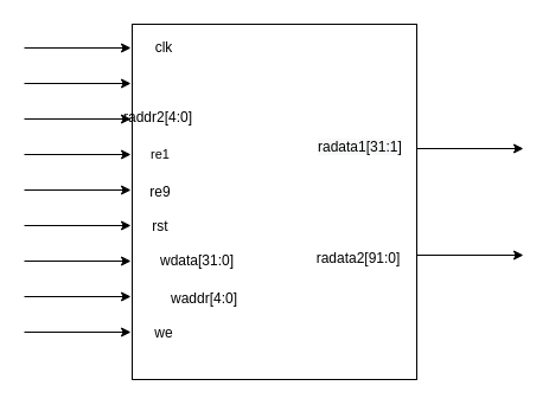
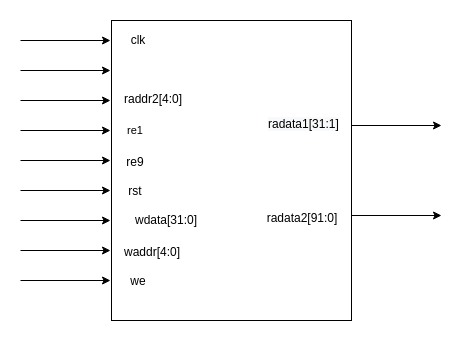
  <mxCell id="0" />
  <mxCell id="1" parent="0" />
  <mxCell id="2" value="" style="rounded=0;whiteSpace=wrap;html=1;" vertex="1" parent="1"><mxGeometry x="111" y="20" width="240" height="300" as="geometry" /></mxCell>
  <mxCell id="3" value="" style="endArrow=classic;html=1;" edge="1" parent="1"><mxGeometry width="50" height="50" relative="1" as="geometry"><mxPoint x="351" y="125" as="sourcePoint" /><mxPoint x="441" y="125" as="targetPoint" /></mxGeometry></mxCell>
  <mxCell id="4" value="" style="endArrow=classic;html=1;" edge="1" parent="1"><mxGeometry width="50" height="50" relative="1" as="geometry"><mxPoint x="351" y="215" as="sourcePoint" /><mxPoint x="441" y="215" as="targetPoint" /></mxGeometry></mxCell>
  <mxCell id="5" value="" style="endArrow=classic;html=1;" edge="1" parent="1"><mxGeometry width="50" height="50" relative="1" as="geometry"><mxPoint x="20" y="130" as="sourcePoint" /><mxPoint x="110" y="130" as="targetPoint" /></mxGeometry></mxCell>
  <mxCell id="6" value="" style="endArrow=classic;html=1;" edge="1" parent="1"><mxGeometry width="50" height="50" relative="1" as="geometry"><mxPoint x="20" y="160" as="sourcePoint" /><mxPoint x="110" y="160" as="targetPoint" /></mxGeometry></mxCell>
  <mxCell id="7" value="" style="endArrow=classic;html=1;" edge="1" parent="1"><mxGeometry width="50" height="50" relative="1" as="geometry"><mxPoint x="20" y="190" as="sourcePoint" /><mxPoint x="110" y="190" as="targetPoint" /></mxGeometry></mxCell>
  <mxCell id="8" value="" style="endArrow=classic;html=1;" edge="1" parent="1"><mxGeometry width="50" height="50" relative="1" as="geometry"><mxPoint x="20" y="220" as="sourcePoint" /><mxPoint x="110" y="220" as="targetPoint" /></mxGeometry></mxCell>
  <mxCell id="9" value="" style="endArrow=classic;html=1;" edge="1" parent="1"><mxGeometry width="50" height="50" relative="1" as="geometry"><mxPoint x="20" y="250" as="sourcePoint" /><mxPoint x="110" y="250" as="targetPoint" /></mxGeometry></mxCell>
  <mxCell id="10" value="" style="endArrow=classic;html=1;" edge="1" parent="1"><mxGeometry width="50" height="50" relative="1" as="geometry"><mxPoint x="20" y="280" as="sourcePoint" /><mxPoint x="110" y="280" as="targetPoint" /></mxGeometry></mxCell>
  <mxCell id="11" value="" style="endArrow=classic;html=1;" edge="1" parent="1"><mxGeometry width="50" height="50" relative="1" as="geometry"><mxPoint x="20" y="70" as="sourcePoint" /><mxPoint x="110" y="70" as="targetPoint" /></mxGeometry></mxCell>
  <mxCell id="12" value="" style="endArrow=classic;html=1;" edge="1" parent="1"><mxGeometry width="50" height="50" relative="1" as="geometry"><mxPoint x="20" y="40" as="sourcePoint" /><mxPoint x="110" y="40" as="targetPoint" /></mxGeometry></mxCell>
  <mxCell id="13" value="" style="endArrow=classic;html=1;" edge="1" parent="1"><mxGeometry width="50" height="50" relative="1" as="geometry"><mxPoint x="20" y="100" as="sourcePoint" /><mxPoint x="110" y="100" as="targetPoint" /></mxGeometry></mxCell>
  <mxCell id="14" value="clk" style="text;html=1;strokeColor=none;fillColor=none;align=center;verticalAlign=middle;whiteSpace=wrap;rounded=0;" vertex="1" parent="1"><mxGeometry x="118" y="30" width="40" height="20" as="geometry" /></mxCell>
- <mxCell id="15" value="raddr2[4:0]" style="text;html=1;strokeColor=none;fillColor=none;align=center;verticalAlign=middle;whiteSpace=wrap;rounded=0;" vertex="1" parent="1"><mxGeometry x="113" y="89" width="40" height="20" as="geometry" /></mxCell>
+ <mxCell id="15" value="raddr2[4:0]" style="text;html=1;strokeColor=none;fillColor=none;align=center;verticalAlign=middle;whiteSpace=wrap;rounded=0;" vertex="1" parent="1"><mxGeometry x="133" y="89" width="40" height="20" as="geometry" /></mxCell>
  <mxCell id="16" value="&lt;font style=&quot;font-size: 11px&quot;&gt;re1&lt;/font&gt;" style="text;html=1;strokeColor=none;fillColor=none;align=center;verticalAlign=middle;whiteSpace=wrap;rounded=0;" vertex="1" parent="1"><mxGeometry x="115" y="120" width="40" height="20" as="geometry" /></mxCell>
  <mxCell id="17" value="re9" style="text;html=1;strokeColor=none;fillColor=none;align=center;verticalAlign=middle;whiteSpace=wrap;rounded=0;" vertex="1" parent="1"><mxGeometry x="115" y="152" width="40" height="20" as="geometry" /></mxCell>
  <mxCell id="18" value="rst" style="text;html=1;strokeColor=none;fillColor=none;align=center;verticalAlign=middle;whiteSpace=wrap;rounded=0;" vertex="1" parent="1"><mxGeometry x="115" y="181" width="40" height="20" as="geometry" /></mxCell>
  <mxCell id="19" value="wdata[31:0]" style="text;html=1;strokeColor=none;fillColor=none;align=center;verticalAlign=middle;whiteSpace=wrap;rounded=0;" vertex="1" parent="1"><mxGeometry x="146" y="210" width="40" height="20" as="geometry" /></mxCell>
- <mxCell id="20" value="waddr[4:0]" style="text;html=1;strokeColor=none;fillColor=none;align=center;verticalAlign=middle;whiteSpace=wrap;rounded=0;" vertex="1" parent="1"><mxGeometry x="152" y="242" width="40" height="20" as="geometry" /></mxCell>
+ <mxCell id="20" value="waddr[4:0]" style="text;html=1;strokeColor=none;fillColor=none;align=center;verticalAlign=middle;whiteSpace=wrap;rounded=0;" vertex="1" parent="1"><mxGeometry x="132" y="242" width="40" height="20" as="geometry" /></mxCell>
  <mxCell id="21" value="we" style="text;html=1;strokeColor=none;fillColor=none;align=center;verticalAlign=middle;whiteSpace=wrap;rounded=0;" vertex="1" parent="1"><mxGeometry x="118" y="271" width="40" height="20" as="geometry" /></mxCell>
  <mxCell id="22" style="edgeStyle=orthogonalEdgeStyle;rounded=0;orthogonalLoop=1;jettySize=auto;html=1;exitX=0.5;exitY=1;exitDx=0;exitDy=0;" edge="1" parent="1"><mxGeometry relative="1" as="geometry"><mxPoint x="315" y="78" as="sourcePoint" /><mxPoint x="315" y="78" as="targetPoint" /></mxGeometry></mxCell>
  <mxCell id="23" value="radata2[91:0]" style="text;html=1;strokeColor=none;fillColor=none;align=center;verticalAlign=middle;whiteSpace=wrap;rounded=0;" vertex="1" parent="1"><mxGeometry x="282" y="208" width="40" height="20" as="geometry" /></mxCell>
  <mxCell id="24" style="edgeStyle=orthogonalEdgeStyle;rounded=0;orthogonalLoop=1;jettySize=auto;html=1;exitX=0.5;exitY=1;exitDx=0;exitDy=0;" edge="1" parent="1" source="23" target="23"><mxGeometry relative="1" as="geometry" /></mxCell>
  <mxCell id="25" style="edgeStyle=orthogonalEdgeStyle;rounded=0;orthogonalLoop=1;jettySize=auto;html=1;exitX=0.5;exitY=1;exitDx=0;exitDy=0;" edge="1" parent="1"><mxGeometry relative="1" as="geometry"><mxPoint x="296" y="195.5" as="sourcePoint" /><mxPoint x="296" y="195.5" as="targetPoint" /></mxGeometry></mxCell>
  <mxCell id="26" style="edgeStyle=orthogonalEdgeStyle;rounded=0;orthogonalLoop=1;jettySize=auto;html=1;exitX=0.5;exitY=1;exitDx=0;exitDy=0;" edge="1" parent="1"><mxGeometry relative="1" as="geometry"><mxPoint x="309" y="226" as="sourcePoint" /><mxPoint x="309" y="226" as="targetPoint" /></mxGeometry></mxCell>
  <mxCell id="27" style="edgeStyle=orthogonalEdgeStyle;rounded=0;orthogonalLoop=1;jettySize=auto;html=1;exitX=0.5;exitY=1;exitDx=0;exitDy=0;" edge="1" parent="1"><mxGeometry relative="1" as="geometry"><mxPoint x="310" y="256" as="sourcePoint" /><mxPoint x="310" y="256" as="targetPoint" /></mxGeometry></mxCell>
  <mxCell id="28" style="edgeStyle=orthogonalEdgeStyle;rounded=0;orthogonalLoop=1;jettySize=auto;html=1;exitX=0.5;exitY=1;exitDx=0;exitDy=0;" edge="1" parent="1"><mxGeometry relative="1" as="geometry"><mxPoint x="316" y="290" as="sourcePoint" /><mxPoint x="316" y="290" as="targetPoint" /></mxGeometry></mxCell>
  <mxCell id="29" style="edgeStyle=orthogonalEdgeStyle;rounded=0;orthogonalLoop=1;jettySize=auto;html=1;exitX=0.5;exitY=1;exitDx=0;exitDy=0;" edge="1" parent="1"><mxGeometry relative="1" as="geometry"><mxPoint x="311" y="286" as="sourcePoint" /><mxPoint x="311" y="286" as="targetPoint" /></mxGeometry></mxCell>
  <mxCell id="30" value="&lt;span style=&quot;color: rgb(0, 0, 0); font-family: helvetica; font-size: 12px; font-style: normal; font-weight: 400; letter-spacing: normal; text-align: center; text-indent: 0px; text-transform: none; word-spacing: 0px; background-color: rgb(248, 249, 250); display: inline; float: none;&quot;&gt;radata1[31:1]&lt;/span&gt;" style="text;whiteSpace=wrap;html=1;" vertex="1" parent="1"><mxGeometry x="266" y="110" width="100" height="30" as="geometry" /></mxCell>
